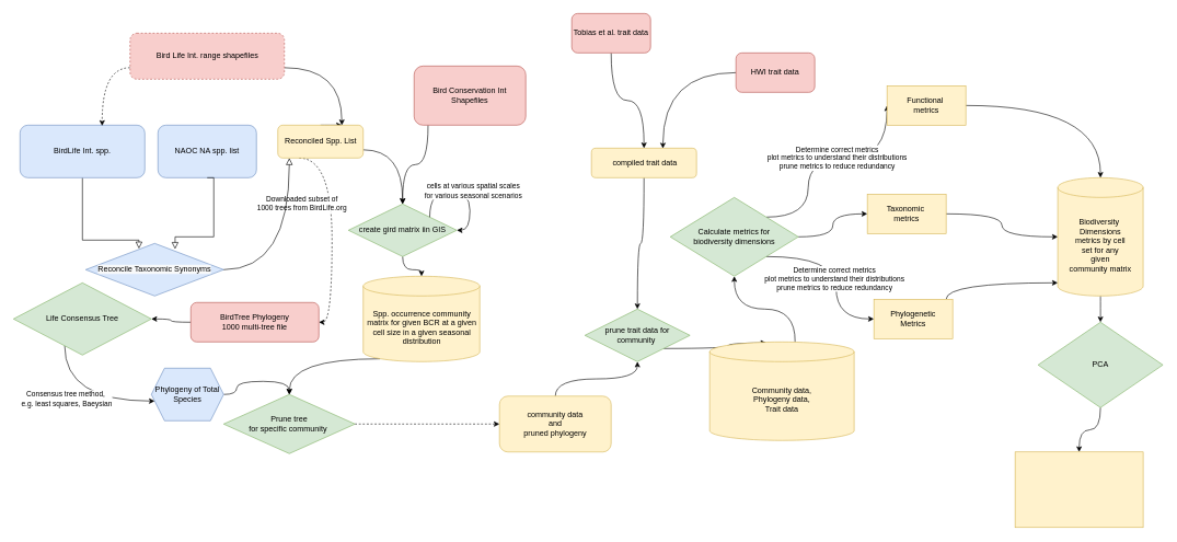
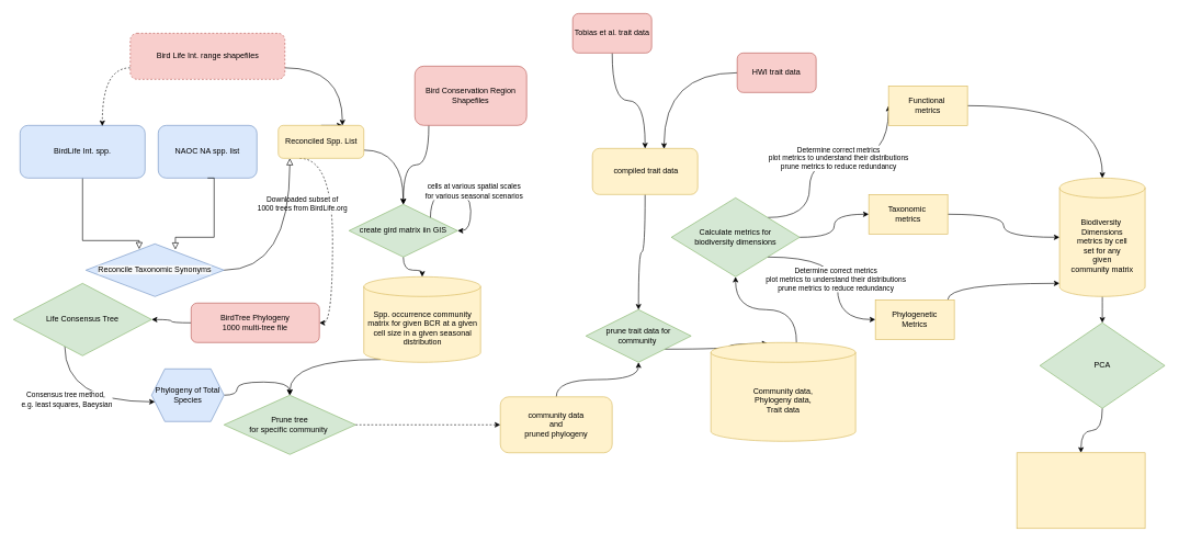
  <mxCell id="0" />
  <mxCell id="1" parent="0" />
  <mxCell id="2" value="" style="rounded=0;html=1;jettySize=auto;orthogonalLoop=1;fontSize=11;endArrow=block;endFill=0;endSize=8;strokeWidth=1;shadow=0;labelBackgroundColor=none;edgeStyle=orthogonalEdgeStyle;entryX=0.386;entryY=0.1;entryDx=0;entryDy=0;entryPerimeter=0;" parent="1" source="3" target="10" edge="1"><mxGeometry relative="1" as="geometry"><mxPoint x="210" y="365" as="targetPoint" /><Array as="points"><mxPoint x="125" y="365" /><mxPoint x="211" y="365" /></Array></mxGeometry></mxCell>
  <mxCell id="3" value="BirdLife Int. spp." style="rounded=1;whiteSpace=wrap;html=1;fontSize=12;glass=0;strokeWidth=1;shadow=0;fillColor=#dae8fc;strokeColor=#6c8ebf;" parent="1" vertex="1"><mxGeometry x="30" y="190" width="190" height="80" as="geometry" /></mxCell>
  <mxCell id="4" style="edgeStyle=orthogonalEdgeStyle;curved=1;orthogonalLoop=1;jettySize=auto;html=1;exitX=0.25;exitY=1;exitDx=0;exitDy=0;entryX=1;entryY=0.5;entryDx=0;entryDy=0;dashed=1;" parent="1" source="8" target="13" edge="1"><mxGeometry relative="1" as="geometry"><Array as="points"><mxPoint x="505" y="240" /><mxPoint x="505" y="490" /></Array></mxGeometry></mxCell>
  <mxCell id="5" value="Downloaded subset of &lt;br&gt;1000&amp;nbsp;trees from BirdLife.org" style="edgeLabel;html=1;align=center;verticalAlign=middle;resizable=0;points=[];" parent="4" vertex="1" connectable="0"><mxGeometry x="-0.26" y="-47" relative="1" as="geometry"><mxPoint as="offset" /></mxGeometry></mxCell>
  <mxCell id="6" style="edgeStyle=orthogonalEdgeStyle;curved=1;orthogonalLoop=1;jettySize=auto;html=1;exitX=0.5;exitY=0;exitDx=0;exitDy=0;" parent="1" source="8" edge="1"><mxGeometry relative="1" as="geometry"><mxPoint x="520" y="190" as="targetPoint" /></mxGeometry></mxCell>
  <mxCell id="7" style="edgeStyle=orthogonalEdgeStyle;curved=1;orthogonalLoop=1;jettySize=auto;html=1;exitX=1;exitY=0.75;exitDx=0;exitDy=0;entryX=0.5;entryY=0;entryDx=0;entryDy=0;" parent="1" source="8" target="19" edge="1"><mxGeometry relative="1" as="geometry" /></mxCell>
  <mxCell id="8" value="Reconciled Spp. List" style="rounded=1;whiteSpace=wrap;html=1;fontSize=12;glass=0;strokeWidth=1;shadow=0;fillColor=#fff2cc;strokeColor=#d6b656;" parent="1" vertex="1"><mxGeometry x="422.5" y="190" width="130" height="50" as="geometry" /></mxCell>
  <mxCell id="9" value="NAOC NA spp. list" style="rounded=1;whiteSpace=wrap;html=1;fillColor=#dae8fc;strokeColor=#6c8ebf;" parent="1" vertex="1"><mxGeometry x="240" y="190" width="150" height="80" as="geometry" /></mxCell>
  <mxCell id="10" value="&lt;meta charset=&quot;utf-8&quot;&gt;&lt;span style=&quot;color: rgb(0, 0, 0); font-family: helvetica; font-size: 12px; font-style: normal; font-weight: 400; letter-spacing: normal; text-align: center; text-indent: 0px; text-transform: none; word-spacing: 0px; background-color: rgb(248, 249, 250); display: inline; float: none;&quot;&gt;Reconcile Taxonomic Synonyms&lt;/span&gt;" style="rhombus;whiteSpace=wrap;html=1;fillColor=#dae8fc;strokeColor=#6c8ebf;" parent="1" vertex="1"><mxGeometry x="130" y="370" width="210" height="80" as="geometry" /></mxCell>
  <mxCell id="11" value="" style="rounded=0;html=1;jettySize=auto;orthogonalLoop=1;fontSize=11;endArrow=block;endFill=0;endSize=8;strokeWidth=1;shadow=0;labelBackgroundColor=none;edgeStyle=orthogonalEdgeStyle;exitX=0.5;exitY=1;exitDx=0;exitDy=0;entryX=0.648;entryY=0.108;entryDx=0;entryDy=0;entryPerimeter=0;" parent="1" source="9" target="10" edge="1"><mxGeometry relative="1" as="geometry"><mxPoint x="135" y="280" as="sourcePoint" /><mxPoint x="245" y="380" as="targetPoint" /><Array as="points"><mxPoint x="325" y="360" /><mxPoint x="266" y="360" /></Array></mxGeometry></mxCell>
  <mxCell id="12" value="" style="edgeStyle=orthogonalEdgeStyle;curved=1;orthogonalLoop=1;jettySize=auto;html=1;" parent="1" source="13" target="29" edge="1"><mxGeometry relative="1" as="geometry" /></mxCell>
  <mxCell id="13" value="BirdTree Phylogeny &lt;br&gt;1000 multi-tree file" style="rounded=1;whiteSpace=wrap;html=1;fillColor=#f8cecc;strokeColor=#b85450;" parent="1" vertex="1"><mxGeometry x="290" y="460" width="195" height="60" as="geometry" /></mxCell>
  <mxCell id="14" value="" style="rounded=0;html=1;jettySize=auto;orthogonalLoop=1;fontSize=11;endArrow=block;endFill=0;endSize=8;strokeWidth=1;shadow=0;labelBackgroundColor=none;edgeStyle=orthogonalEdgeStyle;curved=1;exitX=1;exitY=0.5;exitDx=0;exitDy=0;" parent="1" source="10" target="8" edge="1"><mxGeometry relative="1" as="geometry"><mxPoint x="240" y="450" as="sourcePoint" /><mxPoint x="326.06" y="558" as="targetPoint" /><Array as="points"><mxPoint x="440" y="410" /></Array></mxGeometry></mxCell>
  <mxCell id="15" style="edgeStyle=orthogonalEdgeStyle;curved=1;orthogonalLoop=1;jettySize=auto;html=1;exitX=0;exitY=0.75;exitDx=0;exitDy=0;entryX=0.658;entryY=0.013;entryDx=0;entryDy=0;entryPerimeter=0;dashed=1;" parent="1" source="17" target="3" edge="1"><mxGeometry relative="1" as="geometry" /></mxCell>
  <mxCell id="16" style="edgeStyle=orthogonalEdgeStyle;curved=1;orthogonalLoop=1;jettySize=auto;html=1;exitX=1;exitY=0.75;exitDx=0;exitDy=0;entryX=0.75;entryY=0;entryDx=0;entryDy=0;" parent="1" source="17" target="8" edge="1"><mxGeometry relative="1" as="geometry" /></mxCell>
  <mxCell id="17" value="Bird Life Int. range shapefiles" style="rounded=1;whiteSpace=wrap;html=1;fillColor=#f8cecc;strokeColor=#b85450;dashed=1;" parent="1" vertex="1"><mxGeometry x="197.5" y="50" width="235" height="70" as="geometry" /></mxCell>
  <mxCell id="18" value="" style="edgeStyle=orthogonalEdgeStyle;curved=1;orthogonalLoop=1;jettySize=auto;html=1;" parent="1" source="19" target="24" edge="1"><mxGeometry relative="1" as="geometry" /></mxCell>
  <mxCell id="19" value="create gird matrix iin GIS" style="rhombus;whiteSpace=wrap;html=1;fillColor=#d5e8d4;strokeColor=#82b366;" parent="1" vertex="1"><mxGeometry x="530" y="310" width="165" height="80" as="geometry" /></mxCell>
  <mxCell id="20" style="edgeStyle=orthogonalEdgeStyle;curved=1;orthogonalLoop=1;jettySize=auto;html=1;exitX=0.125;exitY=1;exitDx=0;exitDy=0;exitPerimeter=0;" parent="1" source="21" target="19" edge="1"><mxGeometry relative="1" as="geometry" /></mxCell>
- <mxCell id="21" value="Bird Conservation Int Shapefiles" style="rounded=1;whiteSpace=wrap;html=1;fillColor=#f8cecc;strokeColor=#b85450;" parent="1" vertex="1"><mxGeometry x="630" y="100" width="170" height="90" as="geometry" /></mxCell>
+ <mxCell id="21" value="Bird Conservation Region Shapefiles" style="rounded=1;whiteSpace=wrap;html=1;fillColor=#f8cecc;strokeColor=#b85450;" parent="1" vertex="1"><mxGeometry x="630" y="100" width="170" height="90" as="geometry" /></mxCell>
  <mxCell id="22" value="cells at various spatial scales&lt;br&gt;&amp;nbsp;for various seasonal scenarios&amp;nbsp;" style="edgeStyle=orthogonalEdgeStyle;curved=1;orthogonalLoop=1;jettySize=auto;html=1;exitX=1;exitY=0;exitDx=0;exitDy=0;entryX=1;entryY=0.5;entryDx=0;entryDy=0;" parent="1" source="19" target="19" edge="1"><mxGeometry x="0.117" y="5" relative="1" as="geometry"><mxPoint as="offset" /></mxGeometry></mxCell>
  <mxCell id="23" style="edgeStyle=orthogonalEdgeStyle;curved=1;orthogonalLoop=1;jettySize=auto;html=1;exitX=0.145;exitY=1;exitDx=0;exitDy=-4.35;exitPerimeter=0;" parent="1" source="24" target="26" edge="1"><mxGeometry relative="1" as="geometry" /></mxCell>
  <mxCell id="24" value="Spp. occurrence community matrix for given BCR at a given cell size in a given seasonal distribution" style="shape=cylinder3;whiteSpace=wrap;html=1;boundedLbl=1;backgroundOutline=1;size=15;fillColor=#fff2cc;strokeColor=#d6b656;" parent="1" vertex="1"><mxGeometry x="552.5" y="420" width="177.5" height="130" as="geometry" /></mxCell>
  <mxCell id="25" value="" style="edgeStyle=orthogonalEdgeStyle;curved=1;orthogonalLoop=1;jettySize=auto;html=1;dashed=1;" parent="1" source="26" target="36" edge="1"><mxGeometry relative="1" as="geometry" /></mxCell>
  <mxCell id="26" value="Prune tree &lt;br&gt;for specific community&amp;nbsp;" style="rhombus;whiteSpace=wrap;html=1;fillColor=#d5e8d4;strokeColor=#82b366;" parent="1" vertex="1"><mxGeometry x="340" y="600" width="200" height="90" as="geometry" /></mxCell>
  <mxCell id="27" value="" style="edgeStyle=orthogonalEdgeStyle;curved=1;orthogonalLoop=1;jettySize=auto;html=1;" parent="1" source="29" target="31" edge="1"><mxGeometry relative="1" as="geometry"><Array as="points"><mxPoint x="98" y="610" /><mxPoint x="280" y="610" /></Array></mxGeometry></mxCell>
  <mxCell id="28" value="Consensus tree method,&amp;nbsp;&lt;br&gt;e.g. least squares, Baeysian" style="edgeLabel;html=1;align=center;verticalAlign=middle;resizable=0;points=[];" parent="27" vertex="1" connectable="0"><mxGeometry x="-0.268" y="3" relative="1" as="geometry"><mxPoint x="-1" as="offset" /></mxGeometry></mxCell>
  <mxCell id="29" value="Life Consensus Tree" style="rhombus;whiteSpace=wrap;html=1;fillColor=#d5e8d4;strokeColor=#82b366;" parent="1" vertex="1"><mxGeometry y="430" width="210" height="110" as="geometry" x="20" /></mxCell>
  <mxCell id="30" style="edgeStyle=orthogonalEdgeStyle;curved=1;orthogonalLoop=1;jettySize=auto;html=1;exitX=1;exitY=0.5;exitDx=0;exitDy=0;" parent="1" source="31" target="26" edge="1"><mxGeometry relative="1" as="geometry" /></mxCell>
  <mxCell id="31" value="Phylogeny of Total Species" style="shape=hexagon;perimeter=hexagonPerimeter2;whiteSpace=wrap;html=1;fixedSize=1;fillColor=#dae8fc;strokeColor=#6c8ebf;" parent="1" vertex="1"><mxGeometry x="230" y="560" width="110" height="80" as="geometry" /></mxCell>
  <mxCell id="32" style="edgeStyle=orthogonalEdgeStyle;curved=1;orthogonalLoop=1;jettySize=auto;html=1;exitX=0.5;exitY=1;exitDx=0;exitDy=0;" parent="1" source="26" target="26" edge="1"><mxGeometry relative="1" as="geometry" /></mxCell>
  <mxCell id="33" value="" style="edgeStyle=orthogonalEdgeStyle;curved=1;orthogonalLoop=1;jettySize=auto;html=1;" parent="1" source="34" target="38" edge="1"><mxGeometry relative="1" as="geometry" /></mxCell>
- <mxCell id="34" value="&amp;nbsp;compiled trait data" style="rounded=1;whiteSpace=wrap;html=1;fillColor=#fff2cc;strokeColor=#d6b656;" parent="1" vertex="1"><mxGeometry x="900" y="225" width="160" height="45" as="geometry" /></mxCell>
+ <mxCell id="34" value="&amp;nbsp;compiled trait data" style="rounded=1;whiteSpace=wrap;html=1;fillColor=#fff2cc;strokeColor=#d6b656;" parent="1" vertex="1"><mxGeometry x="900" y="225" width="160" height="70" as="geometry" /></mxCell>
  <mxCell id="35" value="" style="edgeStyle=orthogonalEdgeStyle;curved=1;orthogonalLoop=1;jettySize=auto;html=1;" parent="1" source="36" target="38" edge="1"><mxGeometry relative="1" as="geometry" /></mxCell>
  <mxCell id="36" value="community data&lt;br&gt;and&lt;br&gt;pruned phylogeny" style="rounded=1;whiteSpace=wrap;html=1;fillColor=#fff2cc;strokeColor=#d6b656;" parent="1" vertex="1"><mxGeometry x="760" y="602.5" width="170" height="85" as="geometry" /></mxCell>
  <mxCell id="37" style="edgeStyle=orthogonalEdgeStyle;curved=1;orthogonalLoop=1;jettySize=auto;html=1;exitX=1;exitY=1;exitDx=0;exitDy=0;entryX=0.343;entryY=0.012;entryDx=0;entryDy=0;entryPerimeter=0;" parent="1" source="38" edge="1"><mxGeometry relative="1" as="geometry"><mxPoint x="1166.04" y="521.368" as="targetPoint" /></mxGeometry></mxCell>
  <mxCell id="38" value="prune trait data for community&amp;nbsp;" style="rhombus;whiteSpace=wrap;html=1;fillColor=#d5e8d4;strokeColor=#82b366;" parent="1" vertex="1"><mxGeometry x="890" y="470" width="160" height="80" as="geometry" /></mxCell>
  <mxCell id="39" value="" style="edgeStyle=orthogonalEdgeStyle;curved=1;orthogonalLoop=1;jettySize=auto;html=1;" parent="1" target="45" edge="1"><mxGeometry relative="1" as="geometry"><mxPoint x="1210.059" y="520" as="sourcePoint" /></mxGeometry></mxCell>
  <mxCell id="40" value="" style="edgeStyle=orthogonalEdgeStyle;curved=1;orthogonalLoop=1;jettySize=auto;html=1;" parent="1" source="45" target="49" edge="1"><mxGeometry relative="1" as="geometry" /></mxCell>
  <mxCell id="41" style="edgeStyle=orthogonalEdgeStyle;curved=1;orthogonalLoop=1;jettySize=auto;html=1;exitX=1;exitY=1;exitDx=0;exitDy=0;entryX=0;entryY=0.5;entryDx=0;entryDy=0;" parent="1" source="45" target="51" edge="1"><mxGeometry relative="1" as="geometry" /></mxCell>
  <mxCell id="42" value="Determine correct metrics&lt;br&gt;plot metrics to understand their distributions&lt;br&gt;prune metrics to reduce redundancy" style="edgeLabel;html=1;align=center;verticalAlign=middle;resizable=0;points=[];" parent="41" vertex="1" connectable="0"><mxGeometry x="-0.201" y="-33" relative="1" as="geometry"><mxPoint as="offset" /></mxGeometry></mxCell>
  <mxCell id="43" style="edgeStyle=orthogonalEdgeStyle;curved=1;orthogonalLoop=1;jettySize=auto;html=1;exitX=1;exitY=0;exitDx=0;exitDy=0;entryX=0;entryY=0.5;entryDx=0;entryDy=0;" parent="1" source="45" target="47" edge="1"><mxGeometry relative="1" as="geometry"><Array as="points"><mxPoint x="1230" y="330" /><mxPoint x="1230" y="240" /></Array></mxGeometry></mxCell>
  <mxCell id="44" value="Determine correct metrics&lt;br&gt;plot metrics to understand their distributions&lt;br&gt;prune metrics to reduce redundancy" style="edgeLabel;html=1;align=center;verticalAlign=middle;resizable=0;points=[];" parent="43" vertex="1" connectable="0"><mxGeometry x="0.111" y="1" relative="1" as="geometry"><mxPoint as="offset" /></mxGeometry></mxCell>
  <mxCell id="45" value="Calculate metrics for&lt;br&gt;biodiversity dimensions" style="rhombus;whiteSpace=wrap;html=1;fillColor=#d5e8d4;strokeColor=#82b366;" parent="1" vertex="1"><mxGeometry x="1020" y="300" width="195" height="120" as="geometry" /></mxCell>
  <mxCell id="46" value="" style="edgeStyle=orthogonalEdgeStyle;curved=1;orthogonalLoop=1;jettySize=auto;html=1;" parent="1" source="47" target="59" edge="1"><mxGeometry relative="1" as="geometry" /></mxCell>
  <mxCell id="47" value="Functional&amp;nbsp;&lt;br&gt;metrics" style="whiteSpace=wrap;html=1;fillColor=#fff2cc;strokeColor=#d6b656;" parent="1" vertex="1"><mxGeometry x="1350" width="120" height="60" as="geometry" y="130" /></mxCell>
  <mxCell id="48" value="" style="edgeStyle=orthogonalEdgeStyle;curved=1;orthogonalLoop=1;jettySize=auto;html=1;" parent="1" source="49" target="59" edge="1"><mxGeometry relative="1" as="geometry" /></mxCell>
  <mxCell id="49" value="Taxonomic&amp;nbsp;&lt;br&gt;metrics" style="whiteSpace=wrap;html=1;fillColor=#fff2cc;strokeColor=#d6b656;" parent="1" vertex="1"><mxGeometry x="1320" y="295" width="120" height="60" as="geometry" /></mxCell>
  <mxCell id="50" value="" style="edgeStyle=orthogonalEdgeStyle;curved=1;orthogonalLoop=1;jettySize=auto;html=1;" parent="1" source="51" target="59" edge="1"><mxGeometry relative="1" as="geometry"><Array as="points"><mxPoint x="1440" y="460" /><mxPoint x="1440" y="430" /></Array></mxGeometry></mxCell>
  <mxCell id="51" value="Phylogenetic &lt;br&gt;Metrics" style="whiteSpace=wrap;html=1;fillColor=#fff2cc;strokeColor=#d6b656;" parent="1" vertex="1"><mxGeometry x="1330" y="455" width="120" height="60" as="geometry" /></mxCell>
  <mxCell id="52" style="edgeStyle=orthogonalEdgeStyle;curved=1;orthogonalLoop=1;jettySize=auto;html=1;exitX=0.5;exitY=1;exitDx=0;exitDy=0;" parent="1" source="45" target="45" edge="1"><mxGeometry relative="1" as="geometry" /></mxCell>
  <mxCell id="53" value="" style="edgeStyle=orthogonalEdgeStyle;curved=1;orthogonalLoop=1;jettySize=auto;html=1;" parent="1" source="54" target="34" edge="1"><mxGeometry relative="1" as="geometry" /></mxCell>
  <mxCell id="54" value="Tobias et al. trait data" style="rounded=1;whiteSpace=wrap;html=1;fillColor=#f8cecc;strokeColor=#b85450;" parent="1" vertex="1"><mxGeometry x="870" y="20" width="120" height="60" as="geometry" /></mxCell>
  <mxCell id="55" value="" style="edgeStyle=orthogonalEdgeStyle;curved=1;orthogonalLoop=1;jettySize=auto;html=1;entryX=0.68;entryY=0.008;entryDx=0;entryDy=0;entryPerimeter=0;" parent="1" source="56" target="34" edge="1"><mxGeometry relative="1" as="geometry" /></mxCell>
  <mxCell id="56" value="HWI trait data" style="rounded=1;whiteSpace=wrap;html=1;fillColor=#f8cecc;strokeColor=#b85450;" parent="1" vertex="1"><mxGeometry x="1120" y="80" width="120" height="60" as="geometry" /></mxCell>
  <mxCell id="57" value="&lt;span&gt;Community data,&lt;/span&gt;&lt;br&gt;&lt;span&gt;Phylogeny data,&lt;/span&gt;&lt;br&gt;&lt;span&gt;Trait data&lt;/span&gt;" style="shape=cylinder3;whiteSpace=wrap;html=1;boundedLbl=1;backgroundOutline=1;size=15;fillColor=#fff2cc;strokeColor=#d6b656;" parent="1" vertex="1"><mxGeometry x="1080" y="520" width="220" height="150" as="geometry" /></mxCell>
  <mxCell id="58" value="" style="edgeStyle=orthogonalEdgeStyle;curved=1;orthogonalLoop=1;jettySize=auto;html=1;" parent="1" source="59" target="61" edge="1"><mxGeometry relative="1" as="geometry" /></mxCell>
  <mxCell id="59" value="Biodiversity&amp;nbsp;&lt;br&gt;Dimensions&lt;br&gt;metrics by cell&lt;br&gt;set for any&lt;br&gt;given &lt;br&gt;community matrix" style="shape=cylinder3;whiteSpace=wrap;html=1;boundedLbl=1;backgroundOutline=1;size=15;fillColor=#fff2cc;strokeColor=#d6b656;" parent="1" vertex="1"><mxGeometry x="1610" y="270" width="130" height="180" as="geometry" /></mxCell>
  <mxCell id="60" value="" style="edgeStyle=orthogonalEdgeStyle;curved=1;orthogonalLoop=1;jettySize=auto;html=1;" parent="1" source="61" target="62" edge="1"><mxGeometry relative="1" as="geometry" /></mxCell>
  <mxCell id="61" value="PCA" style="rhombus;whiteSpace=wrap;html=1;strokeColor=#82b366;fillColor=#d5e8d4;" parent="1" vertex="1"><mxGeometry x="1580" y="490" width="190" height="130" as="geometry" /></mxCell>
  <mxCell id="62" value="" style="whiteSpace=wrap;html=1;strokeColor=#d6b656;fillColor=#fff2cc;" parent="1" vertex="1"><mxGeometry x="1545" y="687.5" width="195" height="115" as="geometry" /></mxCell>
